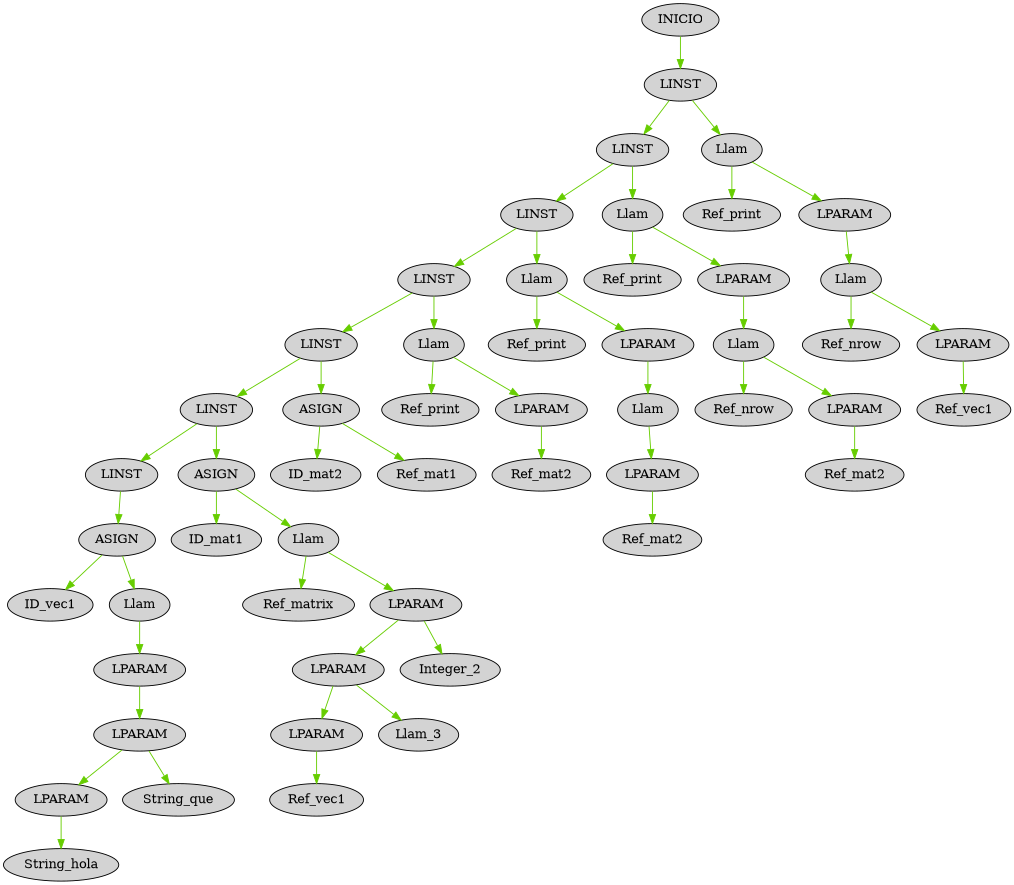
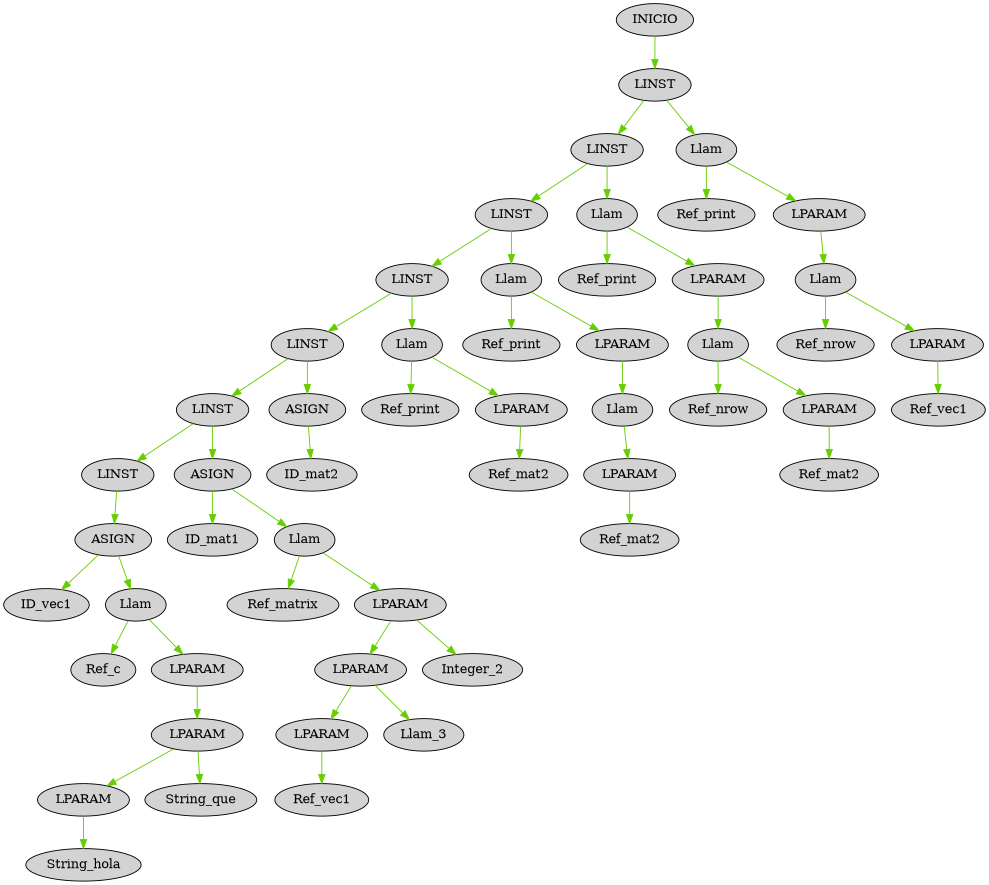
  digraph {
    rankdir=UD
    node [collor=coral shape=oval style=filled]
    edge [color=chartreuse3]
    n1 [label=INICIO]
    n2 [label=LINST]
    n3 [label=LINST]
    n4 [label=Llam]
    n5 [label=LINST]
    n6 [label=Llam]
    n7 [label=Ref_print]
    n8 [label=LPARAM]
    n9 [label=LINST]
    n10 [label=Llam]
    n11 [label=Ref_print]
    n12 [label=LPARAM]
    n13 [label=LINST]
    n14 [label=Llam]
    n15 [label=Ref_print]
    n16 [label=LPARAM]
    n17 [label=LINST]
    n18 [label=ASIGN]
    n19 [label=Ref_print]
    n20 [label=LPARAM]
    n21 [label=LINST]
    n22 [label=ASIGN]
    n23 [label=ID_mat2]
-   n24 [label=Ref_mat1]
    n25 [label=ASIGN]
    n26 [label=ID_mat1]
    n27 [label=Llam]
    n28 [label=ID_vec1]
    n29 [label=Llam]
+   n30 [label=Ref_c]
    n31 [label=LPARAM]
    n32 [label=LPARAM]
    n33 [label=LPARAM]
    n34 [label=String_que]
    n35 [label=String_hola]
    n36 [label=Ref_matrix]
    n37 [label=LPARAM]
    n38 [label=LPARAM]
    n39 [label=Integer_2]
    n40 [label=LPARAM]
    n41 [label=Llam_3]
    n42 [label=Ref_vec1]
    n43 [label=Ref_mat2]
    n44 [label=Llam]
    n45 [label=LPARAM]
    n46 [label=Ref_mat2]
    n47 [label=Llam]
    n48 [label=Ref_nrow]
    n49 [label=LPARAM]
    n50 [label=Ref_mat2]
    n51 [label=Llam]
    n52 [label=Ref_nrow]
    n53 [label=LPARAM]
    n54 [label=Ref_vec1]
    n1 -> n2
    n2 -> n3
    n2 -> n4
    n3 -> n5
    n3 -> n6
    n4 -> n7
    n4 -> n8
    n5 -> n9
    n5 -> n10
    n6 -> n11
    n6 -> n12
    n8 -> n51
    n9 -> n13
    n9 -> n14
    n10 -> n15
    n10 -> n16
    n12 -> n47
    n13 -> n17
    n13 -> n18
    n14 -> n19
    n14 -> n20
    n16 -> n44
    n17 -> n21
    n17 -> n22
    n18 -> n23
-   n18 -> n24
    n20 -> n43
    n21 -> n25
    n22 -> n26
    n22 -> n27
    n25 -> n28
    n25 -> n29
    n27 -> n36
    n27 -> n37
+   n29 -> n30
    n29 -> n31
    n31 -> n32
    n32 -> n33
    n32 -> n34
    n33 -> n35
    n37 -> n38
    n37 -> n39
    n38 -> n40
    n38 -> n41
    n40 -> n42
    n44 -> n45
    n45 -> n46
    n47 -> n48
    n47 -> n49
    n49 -> n50
    n51 -> n52
    n51 -> n53
    n53 -> n54
  }
